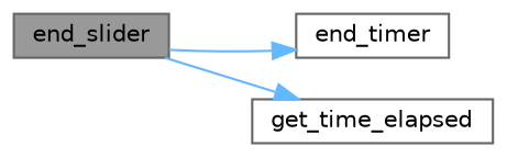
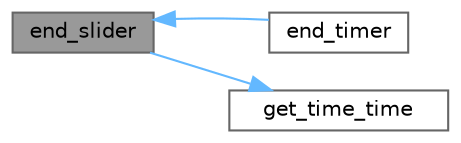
  digraph {
    rankdir=LR
    node [color=grey40 fillcolor=white fontname=Helvetica fontsize=10 shape=box style=filled]
    edge [color=steelblue1 fontname=Helvetica fontsize=10 labelfontname=Helvetica labelfontsize=10 style=solid]
    n1 [color=gray40 fillcolor=grey60 fontcolor=black height=0.2 label=end_slider width=0.4]
    n2 [height=0.2 label=end_timer width=0.4]
-   n3 [height=0.2 label=get_time_elapsed width=0.4]
-   n1 -> n2
+   n3 [height=0.2 label=get_time_time width=0.4]
+   n2 -> n1
    n1 -> n3
  }
